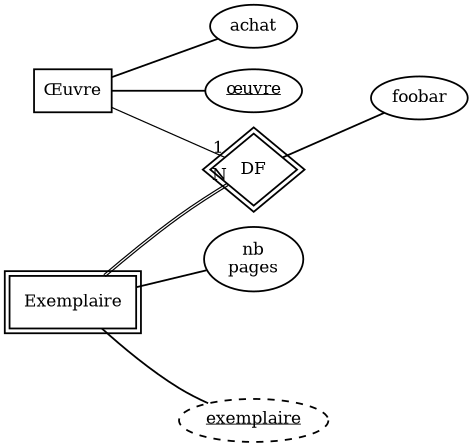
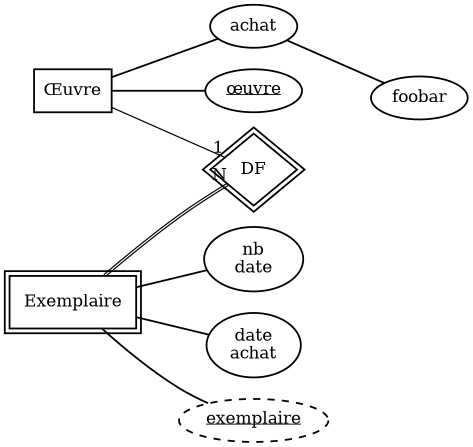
  graph {
    rankdir=LR
    node [fillcolor="#FFFFFF" penwidth=1.5 shape=oval style=filled]
    edge [penwidth=1.5]
    n1 [label="Œuvre" shape=box]
    n2 [label=achat]
    n3 [label=<<u>œuvre</u>>]
    n4 [height=0.7 label=DF peripheries=2 shape=diamond]
    n5 [label=foobar]
    n6 [label=Exemplaire peripheries=2 shape=box]
-   n7 [label="nb\npages"]
+   n7 [label="nb\ndate"]
+   n8 [label="date\nachat"]
    n9 [label=<<u>exemplaire</u>> style="dashed,filled"]
    n1 -- n2
    n1 -- n3
    n1 -- n4 [color="#000000" headlabel=1 labeldistance=2 penwidth=1]
-   n4 -- n5 [color="#000000"]
+   n2 -- n5 [color="#000000"]
    n6 -- n4 [color="#000000:#000000" headlabel=N labeldistance=2 penwidth=1]
    n6 -- n7
+   n6 -- n8
    n6 -- n9
  }
